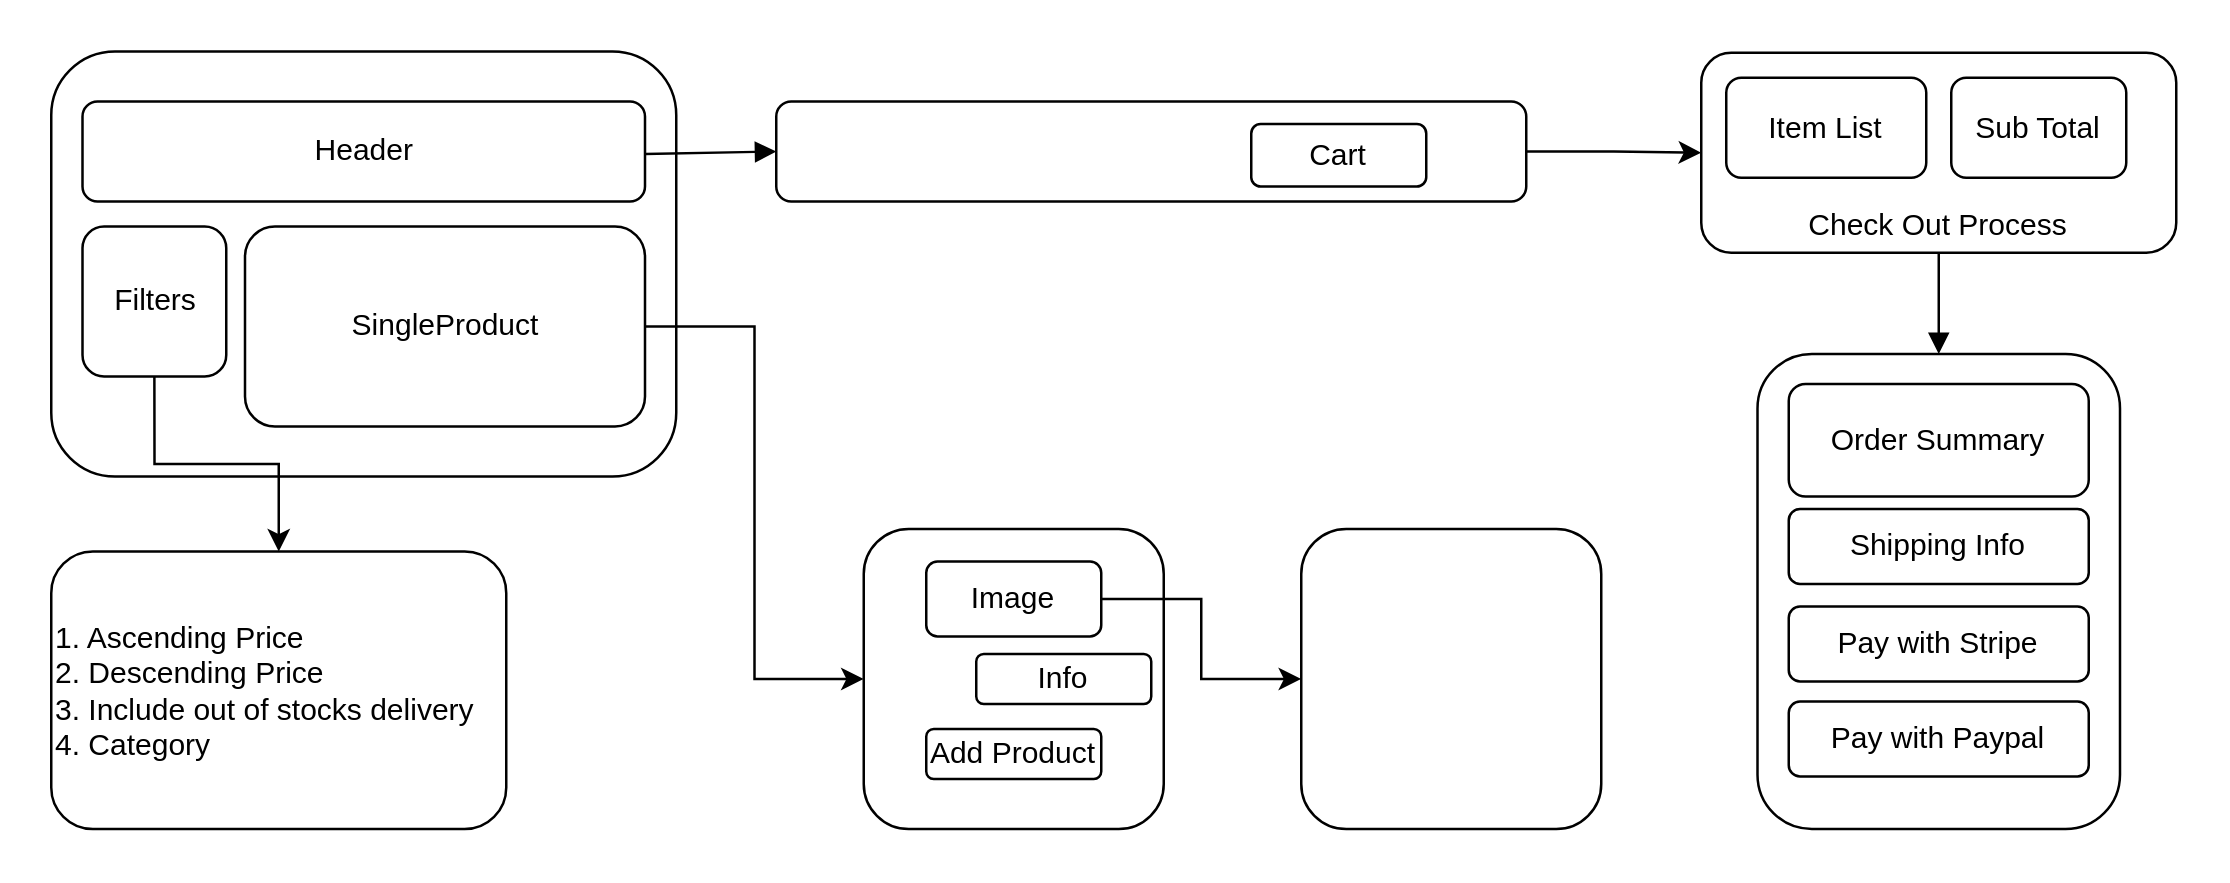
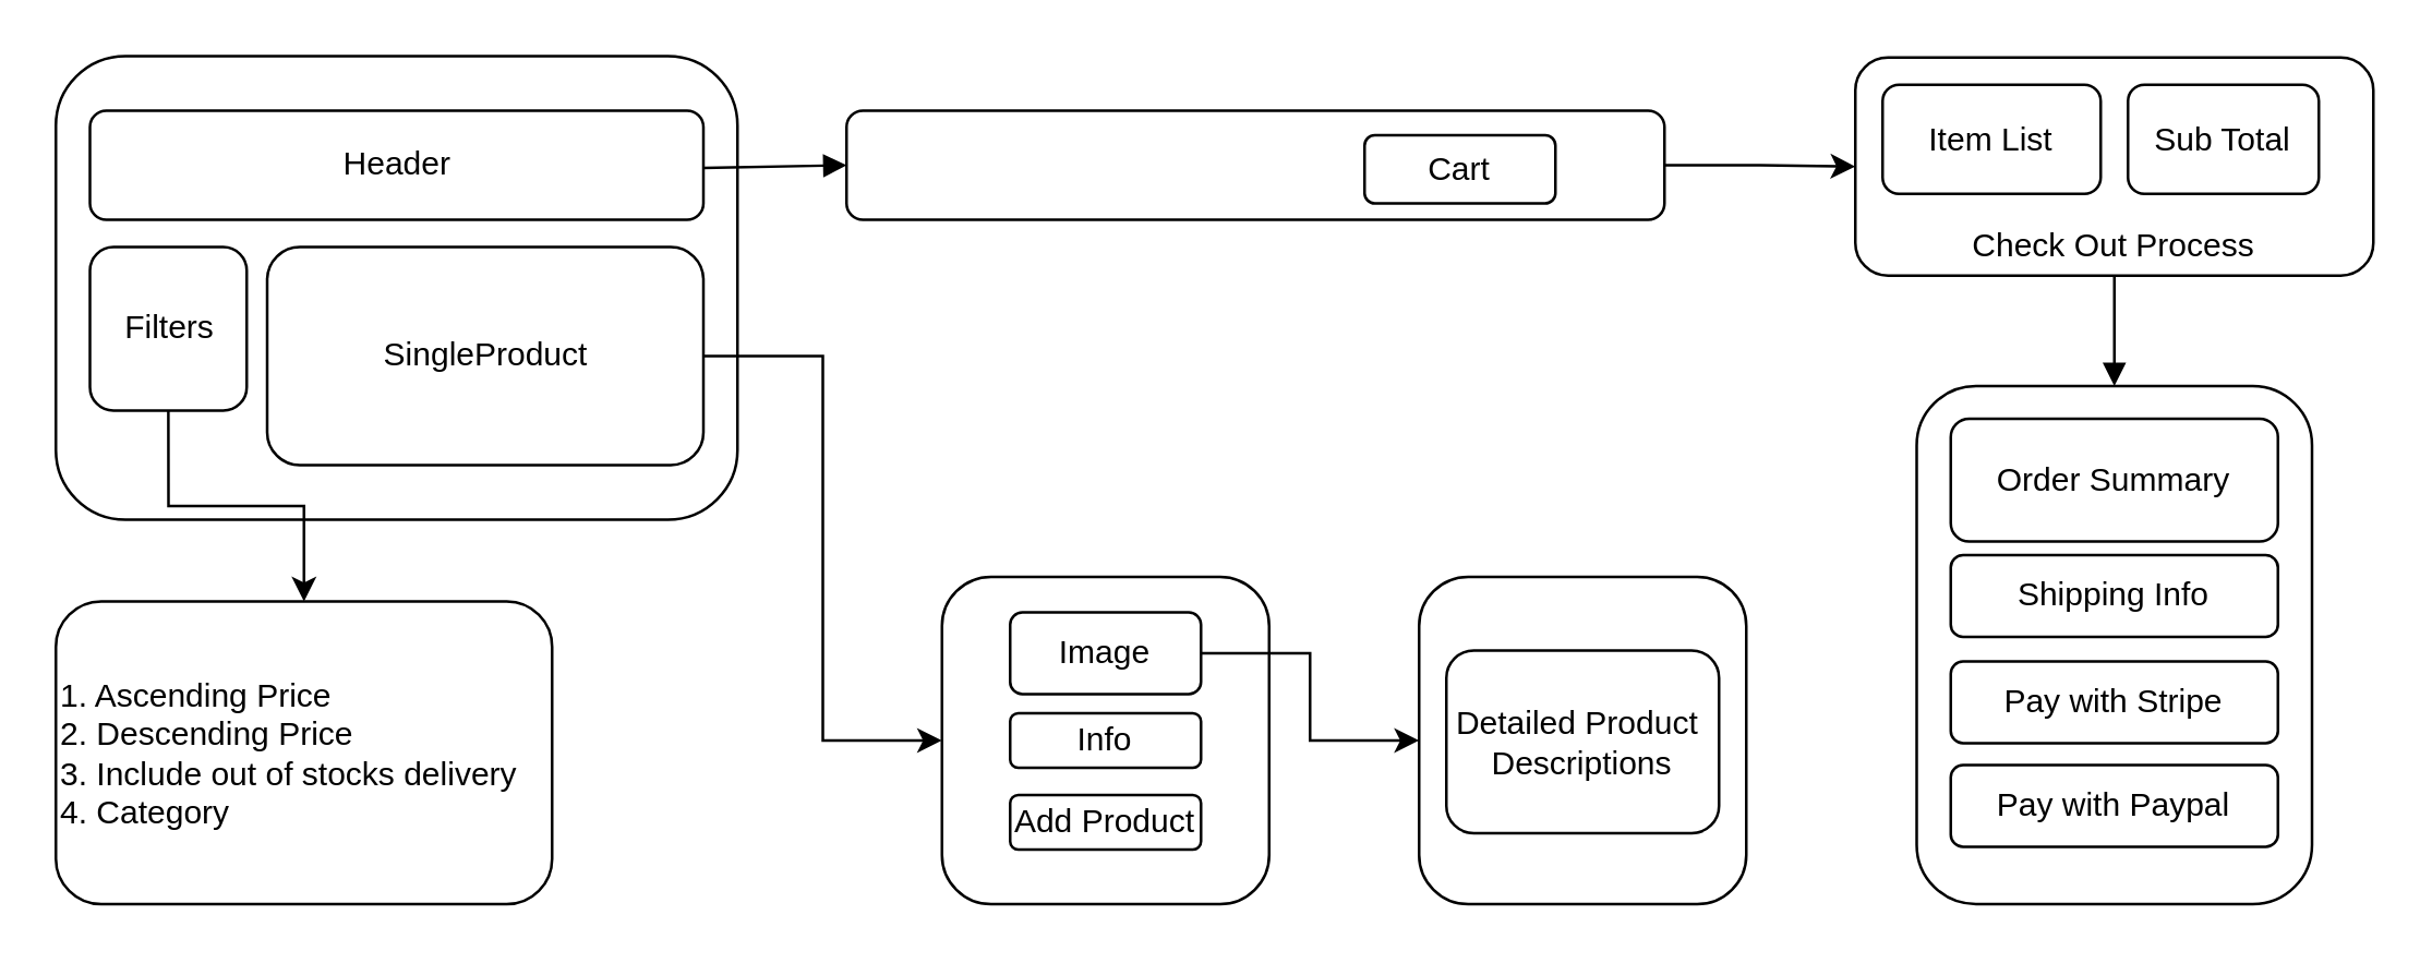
  <mxCell id="0" />
  <mxCell id="1" parent="0" />
  <mxCell id="2" value="" style="rounded=1;whiteSpace=wrap;html=1;strokeWidth=1;" parent="1" vertex="1"><mxGeometry x="20" y="20" width="250" height="170" as="geometry" /></mxCell>
  <mxCell id="3" value="Header" style="rounded=1;whiteSpace=wrap;html=1;" parent="1" vertex="1"><mxGeometry x="32.5" y="40" width="225" height="40" as="geometry" /></mxCell>
  <mxCell id="4" style="edgeStyle=orthogonalEdgeStyle;rounded=0;orthogonalLoop=1;jettySize=auto;html=1;exitX=0.5;exitY=1;exitDx=0;exitDy=0;entryX=0.5;entryY=0;entryDx=0;entryDy=0;" edge="1" parent="1" source="5" target="11"><mxGeometry relative="1" as="geometry" /></mxCell>
  <mxCell id="5" value="Filters" style="rounded=1;whiteSpace=wrap;html=1;" parent="1" vertex="1"><mxGeometry x="32.5" y="90" width="57.5" height="60" as="geometry" /></mxCell>
  <mxCell id="6" style="edgeStyle=orthogonalEdgeStyle;rounded=0;orthogonalLoop=1;jettySize=auto;html=1;exitX=1;exitY=0.5;exitDx=0;exitDy=0;entryX=0;entryY=0.5;entryDx=0;entryDy=0;" parent="1" source="7" target="22" edge="1"><mxGeometry relative="1" as="geometry" /></mxCell>
  <mxCell id="7" value="SingleProduct" style="rounded=1;whiteSpace=wrap;html=1;strokeWidth=1;" parent="1" vertex="1"><mxGeometry x="97.5" y="90" width="160" height="80" as="geometry" /></mxCell>
  <mxCell id="8" style="edgeStyle=orthogonalEdgeStyle;rounded=0;orthogonalLoop=1;jettySize=auto;html=1;exitX=1;exitY=0.5;exitDx=0;exitDy=0;entryX=0;entryY=0.5;entryDx=0;entryDy=0;" edge="1" parent="1" source="9" target="12"><mxGeometry relative="1" as="geometry" /></mxCell>
  <mxCell id="9" value="" style="rounded=1;whiteSpace=wrap;html=1;fillColor=none;" parent="1" vertex="1"><mxGeometry x="310" y="40" width="300" height="40" as="geometry" /></mxCell>
  <mxCell id="10" value="Cart" style="rounded=1;whiteSpace=wrap;html=1;" parent="1" vertex="1"><mxGeometry x="500" y="49" width="70" height="25" as="geometry" /></mxCell>
  <mxCell id="11" value="1. Ascending Price&lt;div&gt;2. Descending Price&lt;/div&gt;&lt;div&gt;3. Include out of stocks delivery&lt;/div&gt;&lt;div&gt;4. Category&lt;/div&gt;" style="rounded=1;whiteSpace=wrap;html=1;align=left;" parent="1" vertex="1"><mxGeometry x="20" y="220" width="182" height="111" as="geometry" /></mxCell>
  <mxCell id="12" value="&lt;div&gt;&lt;br&gt;&lt;/div&gt;&lt;div&gt;&lt;br&gt;&lt;/div&gt;&lt;div&gt;&lt;br&gt;&lt;/div&gt;&lt;div&gt;&lt;br&gt;&lt;/div&gt;Check Out Process" style="rounded=1;whiteSpace=wrap;html=1;" parent="1" vertex="1"><mxGeometry x="680" y="20.5" width="190" height="80" as="geometry" /></mxCell>
  <mxCell id="13" value="Item List" style="rounded=1;whiteSpace=wrap;html=1;" parent="1" vertex="1"><mxGeometry x="690" y="30.5" width="80" height="40" as="geometry" /></mxCell>
  <mxCell id="14" value="Sub Total" style="rounded=1;whiteSpace=wrap;html=1;" parent="1" vertex="1"><mxGeometry x="780" y="30.5" width="70" height="40" as="geometry" /></mxCell>
  <mxCell id="15" value="" style="rounded=1;whiteSpace=wrap;html=1;" parent="1" vertex="1"><mxGeometry x="702.5" y="141" width="145" height="190" as="geometry" /></mxCell>
  <mxCell id="16" value="Order Summary" style="rounded=1;whiteSpace=wrap;html=1;" parent="1" vertex="1"><mxGeometry x="715" y="153" width="120" height="45" as="geometry" /></mxCell>
  <mxCell id="17" value="Pay with Paypal" style="rounded=1;whiteSpace=wrap;html=1;" parent="1" vertex="1"><mxGeometry x="715" y="280" width="120" height="30" as="geometry" /></mxCell>
  <mxCell id="18" value="Pay with Stripe" style="rounded=1;whiteSpace=wrap;html=1;" parent="1" vertex="1"><mxGeometry x="715" y="242" width="120" height="30" as="geometry" /></mxCell>
  <mxCell id="19" value="Shipping Info" style="rounded=1;whiteSpace=wrap;html=1;" parent="1" vertex="1"><mxGeometry x="715" y="203" width="120" height="30" as="geometry" /></mxCell>
  <mxCell id="20" value="" style="html=1;verticalAlign=bottom;endArrow=block;curved=0;rounded=0;entryX=0;entryY=0.5;entryDx=0;entryDy=0;" parent="1" target="9" edge="1"><mxGeometry width="80" relative="1" as="geometry"><mxPoint x="257.5" y="61" as="sourcePoint" /><mxPoint x="337.5" y="61" as="targetPoint" /></mxGeometry></mxCell>
  <mxCell id="21" value="" style="html=1;verticalAlign=bottom;endArrow=block;curved=0;rounded=0;exitX=0.5;exitY=1;exitDx=0;exitDy=0;entryX=0.5;entryY=0;entryDx=0;entryDy=0;" parent="1" source="12" target="15" edge="1"><mxGeometry width="80" relative="1" as="geometry"><mxPoint x="810" y="160" as="sourcePoint" /><mxPoint x="890" y="160" as="targetPoint" /></mxGeometry></mxCell>
  <mxCell id="22" value="" style="rounded=1;whiteSpace=wrap;html=1;" parent="1" vertex="1"><mxGeometry x="345" y="211" width="120" height="120" as="geometry" /></mxCell>
  <mxCell id="23" style="edgeStyle=orthogonalEdgeStyle;rounded=0;orthogonalLoop=1;jettySize=auto;html=1;exitX=1;exitY=0.5;exitDx=0;exitDy=0;entryX=0;entryY=0.5;entryDx=0;entryDy=0;" parent="1" source="24" target="27" edge="1"><mxGeometry relative="1" as="geometry" /></mxCell>
  <mxCell id="24" value="Image" style="rounded=1;whiteSpace=wrap;html=1;" parent="1" vertex="1"><mxGeometry x="370" y="224" width="70" height="30" as="geometry" /></mxCell>
- <mxCell id="25" value="Info" style="rounded=1;whiteSpace=wrap;html=1;" parent="1" vertex="1"><mxGeometry x="390" y="261" width="70" height="20" as="geometry" /></mxCell>
+ <mxCell id="25" value="Info" style="rounded=1;whiteSpace=wrap;html=1;" parent="1" vertex="1"><mxGeometry x="370" y="261" width="70" height="20" as="geometry" /></mxCell>
  <mxCell id="26" value="Add Product" style="rounded=1;whiteSpace=wrap;html=1;" parent="1" vertex="1"><mxGeometry x="370" y="291" width="70" height="20" as="geometry" /></mxCell>
  <mxCell id="27" value="" style="rounded=1;whiteSpace=wrap;html=1;" parent="1" vertex="1"><mxGeometry x="520" y="211" width="120" height="120" as="geometry" /></mxCell>
+ <mxCell id="28" value="Detailed Product&amp;nbsp;&lt;div&gt;Descriptions&lt;/div&gt;" style="rounded=1;whiteSpace=wrap;html=1;" vertex="1" parent="1"><mxGeometry x="530" y="238" width="100" height="67" as="geometry" /></mxCell>
